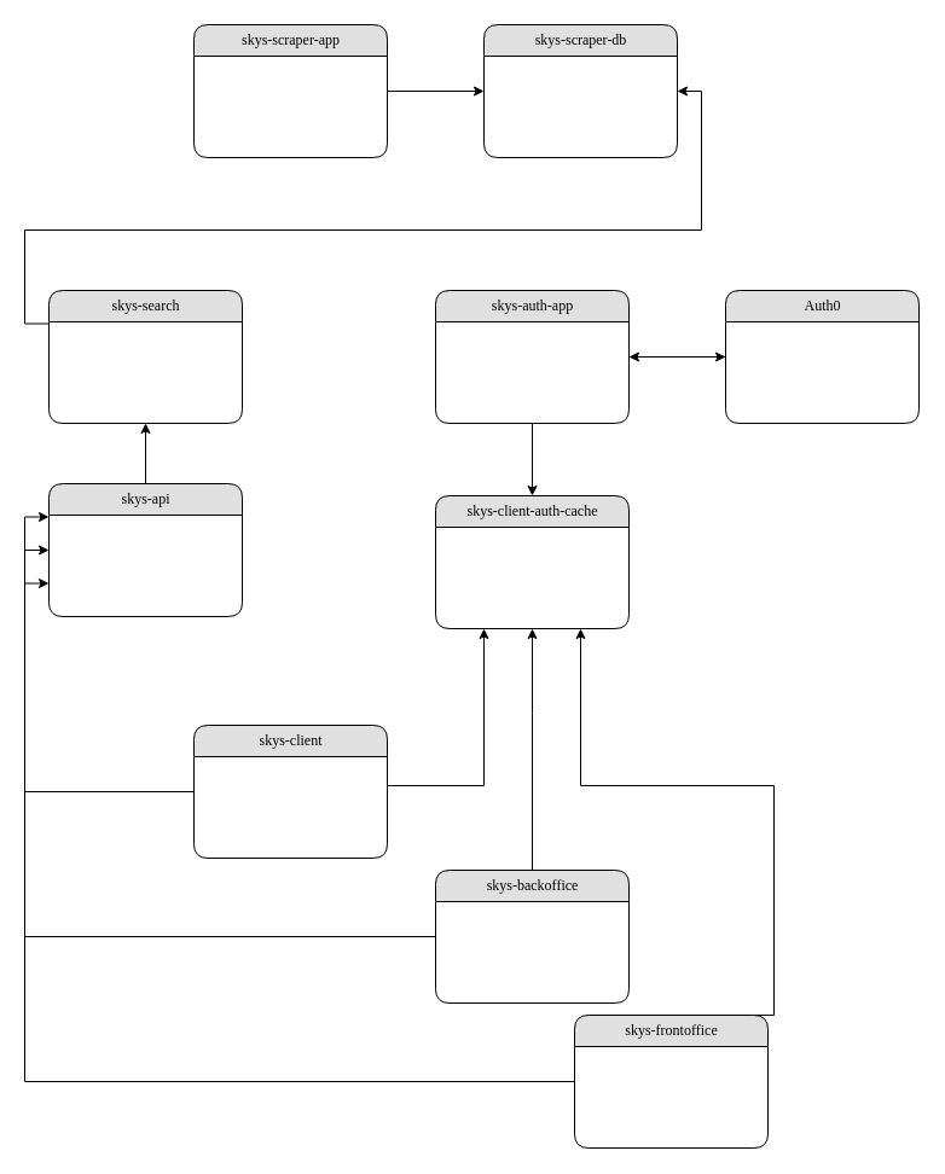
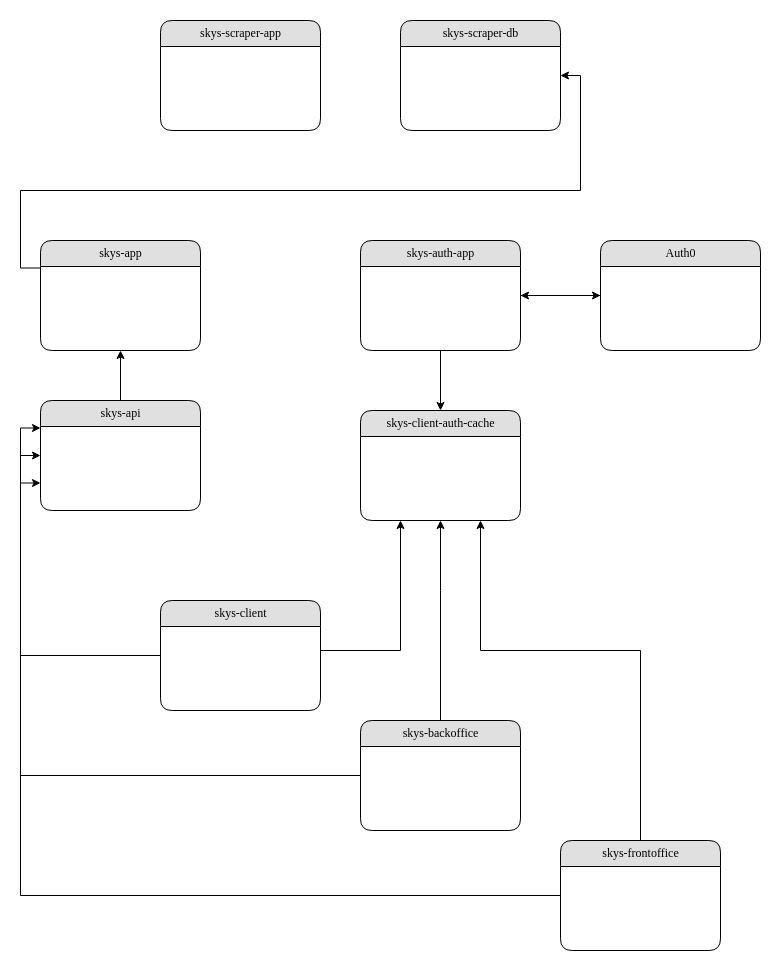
  <mxCell id="0" />
  <mxCell id="1" parent="0" />
  <mxCell id="2" value="skys-scraper-app" style="swimlane;html=1;fontStyle=0;childLayout=stackLayout;horizontal=1;startSize=26;fillColor=#e0e0e0;horizontalStack=0;resizeParent=1;resizeLast=0;collapsible=1;marginBottom=0;swimlaneFillColor=#ffffff;align=center;rounded=1;shadow=0;comic=0;labelBackgroundColor=none;strokeWidth=1;fontFamily=Verdana;fontSize=12" parent="1" vertex="1"><mxGeometry x="160" y="20" width="160" height="110" as="geometry" /></mxCell>
  <mxCell id="3" value="" style="edgeStyle=orthogonalEdgeStyle;rounded=0;orthogonalLoop=1;jettySize=auto;html=1;entryX=0;entryY=0.5;entryDx=0;entryDy=0;exitX=1;exitY=0.5;exitDx=0;exitDy=0;" parent="1" source="5" target="12" edge="1"><mxGeometry relative="1" as="geometry"><mxPoint x="520" y="279" as="sourcePoint" /><mxPoint x="600" y="279" as="targetPoint" /></mxGeometry></mxCell>
  <mxCell id="4" style="edgeStyle=orthogonalEdgeStyle;rounded=0;orthogonalLoop=1;jettySize=auto;html=1;exitX=0.5;exitY=1;exitDx=0;exitDy=0;entryX=0.5;entryY=0;entryDx=0;entryDy=0;" parent="1" source="5" target="14" edge="1"><mxGeometry relative="1" as="geometry" /></mxCell>
  <mxCell id="5" value="skys-auth-app" style="swimlane;html=1;fontStyle=0;childLayout=stackLayout;horizontal=1;startSize=26;fillColor=#e0e0e0;horizontalStack=0;resizeParent=1;resizeLast=0;collapsible=1;marginBottom=0;swimlaneFillColor=#ffffff;align=center;rounded=1;shadow=0;comic=0;labelBackgroundColor=none;strokeWidth=1;fontFamily=Verdana;fontSize=12" parent="1" vertex="1"><mxGeometry x="360" y="240" width="160" height="110" as="geometry" /></mxCell>
  <mxCell id="6" value="" style="edgeStyle=orthogonalEdgeStyle;rounded=0;orthogonalLoop=1;jettySize=auto;html=1;entryX=0.25;entryY=1;entryDx=0;entryDy=0;" parent="1" source="7" target="14" edge="1"><mxGeometry relative="1" as="geometry"><mxPoint x="340" y="510" as="targetPoint" /><Array as="points"><mxPoint x="400" y="650" /></Array></mxGeometry></mxCell>
  <mxCell id="7" value="skys-client" style="swimlane;html=1;fontStyle=0;childLayout=stackLayout;horizontal=1;startSize=26;fillColor=#e0e0e0;horizontalStack=0;resizeParent=1;resizeLast=0;collapsible=1;marginBottom=0;swimlaneFillColor=#ffffff;align=center;rounded=1;shadow=0;comic=0;labelBackgroundColor=none;strokeWidth=1;fontFamily=Verdana;fontSize=12" parent="1" vertex="1"><mxGeometry x="160" y="600" width="160" height="110" as="geometry" /></mxCell>
  <mxCell id="8" value="skys-scraper-db" style="swimlane;html=1;fontStyle=0;childLayout=stackLayout;horizontal=1;startSize=26;fillColor=#e0e0e0;horizontalStack=0;resizeParent=1;resizeLast=0;collapsible=1;marginBottom=0;swimlaneFillColor=#ffffff;align=center;rounded=1;shadow=0;comic=0;labelBackgroundColor=none;strokeWidth=1;fontFamily=Verdana;fontSize=12" parent="1" vertex="1"><mxGeometry x="400" y="20" width="160" height="110" as="geometry" /></mxCell>
- <mxCell id="9" value="" style="edgeStyle=orthogonalEdgeStyle;rounded=0;orthogonalLoop=1;jettySize=auto;html=1;entryX=0;entryY=0.5;entryDx=0;entryDy=0;exitX=1;exitY=0.5;exitDx=0;exitDy=0;" parent="1" source="2" target="8" edge="1"><mxGeometry relative="1" as="geometry"><mxPoint x="320" y="59" as="sourcePoint" /><mxPoint x="400" y="85" as="targetPoint" /></mxGeometry></mxCell>
  <mxCell id="10" value="" style="edgeStyle=orthogonalEdgeStyle;rounded=0;orthogonalLoop=1;jettySize=auto;html=1;entryX=1;entryY=0.5;entryDx=0;entryDy=0;exitX=0;exitY=0.25;exitDx=0;exitDy=0;" parent="1" source="11" target="8" edge="1"><mxGeometry relative="1" as="geometry"><mxPoint x="160" y="219" as="sourcePoint" /><mxPoint x="560" y="85" as="targetPoint" /><Array as="points"><mxPoint x="20" y="268" /><mxPoint x="20" y="190" /><mxPoint x="580" y="190" /><mxPoint x="580" y="75" /></Array></mxGeometry></mxCell>
- <mxCell id="11" value="skys-search" style="swimlane;html=1;fontStyle=0;childLayout=stackLayout;horizontal=1;startSize=26;fillColor=#e0e0e0;horizontalStack=0;resizeParent=1;resizeLast=0;collapsible=1;marginBottom=0;swimlaneFillColor=#ffffff;align=center;rounded=1;shadow=0;comic=0;labelBackgroundColor=none;strokeWidth=1;fontFamily=Verdana;fontSize=12" parent="1" vertex="1"><mxGeometry x="40" y="240" width="160" height="110" as="geometry" /></mxCell>
+ <mxCell id="11" value="skys-app" style="swimlane;html=1;fontStyle=0;childLayout=stackLayout;horizontal=1;startSize=26;fillColor=#e0e0e0;horizontalStack=0;resizeParent=1;resizeLast=0;collapsible=1;marginBottom=0;swimlaneFillColor=#ffffff;align=center;rounded=1;shadow=0;comic=0;labelBackgroundColor=none;strokeWidth=1;fontFamily=Verdana;fontSize=12" parent="1" vertex="1"><mxGeometry x="40" y="240" width="160" height="110" as="geometry" /></mxCell>
  <mxCell id="12" value="Auth0" style="swimlane;html=1;fontStyle=0;childLayout=stackLayout;horizontal=1;startSize=26;fillColor=#e0e0e0;horizontalStack=0;resizeParent=1;resizeLast=0;collapsible=1;marginBottom=0;swimlaneFillColor=#ffffff;align=center;rounded=1;shadow=0;comic=0;labelBackgroundColor=none;strokeWidth=1;fontFamily=Verdana;fontSize=12" parent="1" vertex="1"><mxGeometry x="600" y="240" width="160" height="110" as="geometry" /></mxCell>
  <mxCell id="13" value="" style="edgeStyle=orthogonalEdgeStyle;rounded=0;orthogonalLoop=1;jettySize=auto;html=1;exitX=0;exitY=0.5;exitDx=0;exitDy=0;entryX=1;entryY=0.5;entryDx=0;entryDy=0;" parent="1" source="12" target="5" edge="1"><mxGeometry relative="1" as="geometry"><mxPoint x="600" y="279" as="sourcePoint" /><mxPoint x="540" y="320" as="targetPoint" /></mxGeometry></mxCell>
  <mxCell id="14" value="skys-client-auth-cache" style="swimlane;html=1;fontStyle=0;childLayout=stackLayout;horizontal=1;startSize=26;fillColor=#e0e0e0;horizontalStack=0;resizeParent=1;resizeLast=0;collapsible=1;marginBottom=0;swimlaneFillColor=#ffffff;align=center;rounded=1;shadow=0;comic=0;labelBackgroundColor=none;strokeWidth=1;fontFamily=Verdana;fontSize=12" parent="1" vertex="1"><mxGeometry x="360" y="410" width="160" height="110" as="geometry" /></mxCell>
  <mxCell id="15" style="edgeStyle=orthogonalEdgeStyle;rounded=0;orthogonalLoop=1;jettySize=auto;html=1;exitX=0;exitY=0.5;exitDx=0;exitDy=0;entryX=0;entryY=0.25;entryDx=0;entryDy=0;" parent="1" source="7" target="23" edge="1"><mxGeometry relative="1" as="geometry"><mxPoint x="90" y="305" as="targetPoint" /><mxPoint x="160" y="599" as="sourcePoint" /></mxGeometry></mxCell>
  <mxCell id="16" style="edgeStyle=orthogonalEdgeStyle;rounded=0;orthogonalLoop=1;jettySize=auto;html=1;exitX=0.5;exitY=0;exitDx=0;exitDy=0;entryX=0.5;entryY=1;entryDx=0;entryDy=0;" parent="1" source="18" target="14" edge="1"><mxGeometry relative="1" as="geometry"><Array as="points"><mxPoint x="440" y="590" /><mxPoint x="440" y="590" /></Array></mxGeometry></mxCell>
  <mxCell id="17" style="edgeStyle=orthogonalEdgeStyle;rounded=0;orthogonalLoop=1;jettySize=auto;html=1;exitX=0;exitY=0.5;exitDx=0;exitDy=0;entryX=0;entryY=0.5;entryDx=0;entryDy=0;" parent="1" source="18" target="23" edge="1"><mxGeometry relative="1" as="geometry" /></mxCell>
  <mxCell id="18" value="skys-backoffice" style="swimlane;html=1;fontStyle=0;childLayout=stackLayout;horizontal=1;startSize=26;fillColor=#e0e0e0;horizontalStack=0;resizeParent=1;resizeLast=0;collapsible=1;marginBottom=0;swimlaneFillColor=#ffffff;align=center;rounded=1;shadow=0;comic=0;labelBackgroundColor=none;strokeWidth=1;fontFamily=Verdana;fontSize=12" parent="1" vertex="1"><mxGeometry x="360" y="720" width="160" height="110" as="geometry" /></mxCell>
  <mxCell id="19" style="edgeStyle=orthogonalEdgeStyle;rounded=0;orthogonalLoop=1;jettySize=auto;html=1;exitX=0.5;exitY=0;exitDx=0;exitDy=0;entryX=0.75;entryY=1;entryDx=0;entryDy=0;" parent="1" source="21" target="14" edge="1"><mxGeometry relative="1" as="geometry"><Array as="points"><mxPoint x="640" y="650" /><mxPoint x="480" y="650" /></Array></mxGeometry></mxCell>
  <mxCell id="20" style="edgeStyle=orthogonalEdgeStyle;rounded=0;orthogonalLoop=1;jettySize=auto;html=1;exitX=0;exitY=0.5;exitDx=0;exitDy=0;entryX=0;entryY=0.75;entryDx=0;entryDy=0;" parent="1" source="21" target="23" edge="1"><mxGeometry relative="1" as="geometry" /></mxCell>
- <mxCell id="21" value="skys-frontoffice" style="swimlane;html=1;fontStyle=0;childLayout=stackLayout;horizontal=1;startSize=26;fillColor=#e0e0e0;horizontalStack=0;resizeParent=1;resizeLast=0;collapsible=1;marginBottom=0;swimlaneFillColor=#ffffff;align=center;rounded=1;shadow=0;comic=0;labelBackgroundColor=none;strokeWidth=1;fontFamily=Verdana;fontSize=12" parent="1" vertex="1"><mxGeometry x="475" y="840" width="160" height="110" as="geometry" /></mxCell>
+ <mxCell id="21" value="skys-frontoffice" style="swimlane;html=1;fontStyle=0;childLayout=stackLayout;horizontal=1;startSize=26;fillColor=#e0e0e0;horizontalStack=0;resizeParent=1;resizeLast=0;collapsible=1;marginBottom=0;swimlaneFillColor=#ffffff;align=center;rounded=1;shadow=0;comic=0;labelBackgroundColor=none;strokeWidth=1;fontFamily=Verdana;fontSize=12" parent="1" vertex="1"><mxGeometry x="560" y="840" width="160" height="110" as="geometry" /></mxCell>
  <mxCell id="22" style="edgeStyle=orthogonalEdgeStyle;rounded=0;orthogonalLoop=1;jettySize=auto;html=1;exitX=0.5;exitY=0;exitDx=0;exitDy=0;entryX=0.5;entryY=1;entryDx=0;entryDy=0;" parent="1" source="23" target="11" edge="1"><mxGeometry relative="1" as="geometry" /></mxCell>
  <mxCell id="23" value="skys-api" style="swimlane;html=1;fontStyle=0;childLayout=stackLayout;horizontal=1;startSize=26;fillColor=#e0e0e0;horizontalStack=0;resizeParent=1;resizeLast=0;collapsible=1;marginBottom=0;swimlaneFillColor=#ffffff;align=center;rounded=1;shadow=0;comic=0;labelBackgroundColor=none;strokeWidth=1;fontFamily=Verdana;fontSize=12" parent="1" vertex="1"><mxGeometry x="40" y="400" width="160" height="110" as="geometry" /></mxCell>
